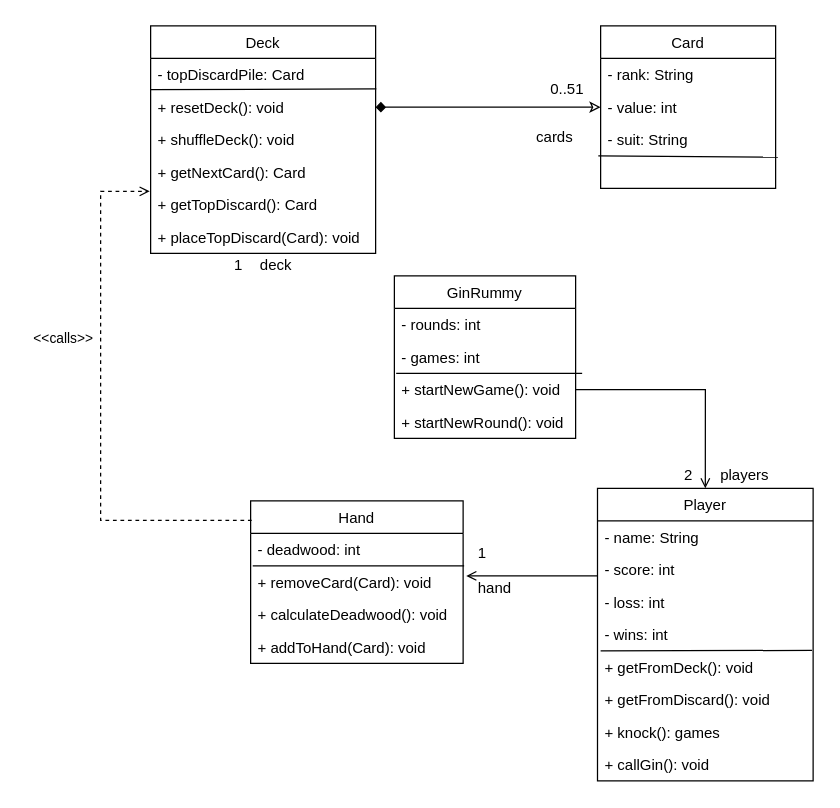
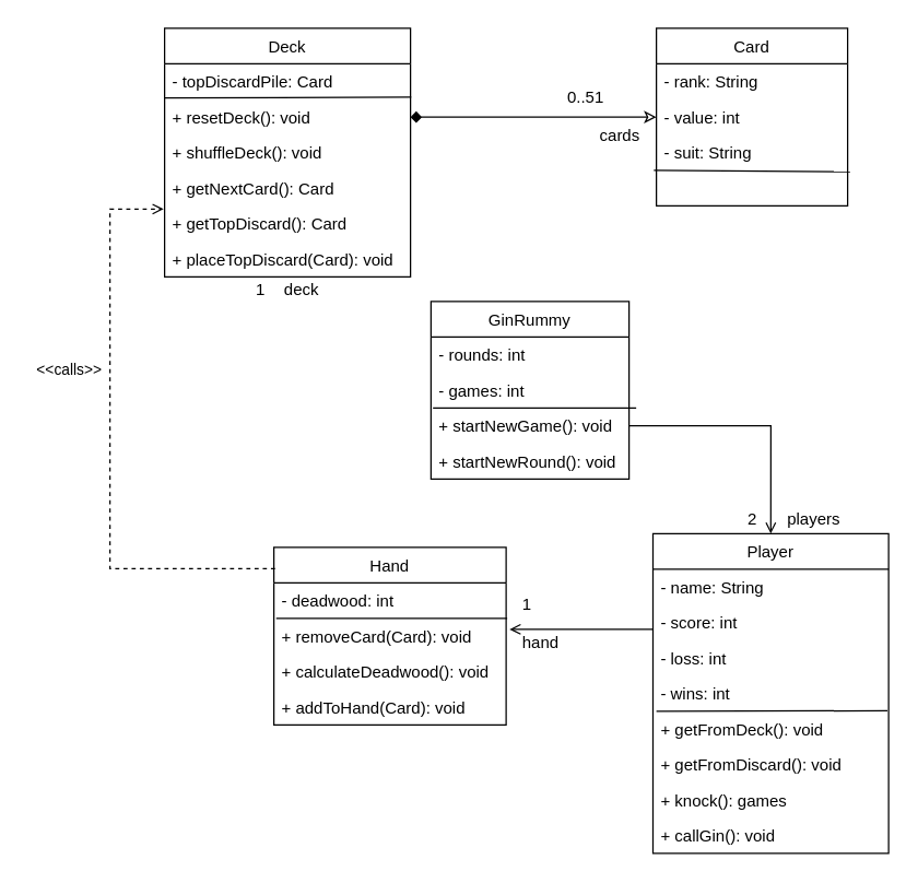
  <mxCell id="0" />
  <mxCell id="1" parent="0" />
  <mxCell id="2" value="Deck" style="swimlane;fontStyle=0;childLayout=stackLayout;horizontal=1;startSize=26;horizontalStack=0;resizeParent=1;resizeParentMax=0;resizeLast=0;collapsible=1;marginBottom=0;" vertex="1" parent="1"><mxGeometry x="120" y="20" width="180" height="182" as="geometry"><mxRectangle x="230" y="430" width="60" height="26" as="alternateBounds" /></mxGeometry></mxCell>
  <mxCell id="3" value="- topDiscardPile: Card" style="text;fillColor=none;align=left;verticalAlign=top;spacingLeft=4;spacingRight=4;overflow=hidden;rotatable=0;points=[[0,0.5],[1,0.5]];portConstraint=eastwest;" vertex="1" parent="2"><mxGeometry y="26" width="180" height="26" as="geometry" /></mxCell>
  <mxCell id="4" value="" style="endArrow=none;html=1;fontSize=11;entryX=1.003;entryY=-0.062;entryDx=0;entryDy=0;entryPerimeter=0;" edge="1" parent="2" target="5"><mxGeometry width="50" height="50" relative="1" as="geometry"><mxPoint y="51" as="sourcePoint" /><mxPoint x="143.66" y="52" as="targetPoint" /></mxGeometry></mxCell>
  <mxCell id="5" value="+ resetDeck(): void" style="text;strokeColor=none;fillColor=none;align=left;verticalAlign=top;spacingLeft=4;spacingRight=4;overflow=hidden;rotatable=0;points=[[0,0.5],[1,0.5]];portConstraint=eastwest;" vertex="1" parent="2"><mxGeometry y="52" width="180" height="26" as="geometry" /></mxCell>
  <mxCell id="6" value="+ shuffleDeck(): void" style="text;strokeColor=none;fillColor=none;align=left;verticalAlign=top;spacingLeft=4;spacingRight=4;overflow=hidden;rotatable=0;points=[[0,0.5],[1,0.5]];portConstraint=eastwest;" vertex="1" parent="2"><mxGeometry y="78" width="180" height="26" as="geometry" /></mxCell>
  <mxCell id="7" value="+ getNextCard(): Card" style="text;strokeColor=none;fillColor=none;align=left;verticalAlign=top;spacingLeft=4;spacingRight=4;overflow=hidden;rotatable=0;points=[[0,0.5],[1,0.5]];portConstraint=eastwest;" vertex="1" parent="2"><mxGeometry y="104" width="180" height="26" as="geometry" /></mxCell>
  <mxCell id="8" value="+ getTopDiscard(): Card" style="text;strokeColor=none;fillColor=none;align=left;verticalAlign=top;spacingLeft=4;spacingRight=4;overflow=hidden;rotatable=0;points=[[0,0.5],[1,0.5]];portConstraint=eastwest;" vertex="1" parent="2"><mxGeometry y="130" width="180" height="26" as="geometry" /></mxCell>
  <mxCell id="9" value="+ placeTopDiscard(Card): void" style="text;strokeColor=none;fillColor=none;align=left;verticalAlign=top;spacingLeft=4;spacingRight=4;overflow=hidden;rotatable=0;points=[[0,0.5],[1,0.5]];portConstraint=eastwest;" vertex="1" parent="2"><mxGeometry y="156" width="180" height="26" as="geometry" /></mxCell>
  <mxCell id="10" value="Player" style="swimlane;fontStyle=0;childLayout=stackLayout;horizontal=1;startSize=26;horizontalStack=0;resizeParent=1;resizeParentMax=0;resizeLast=0;collapsible=1;marginBottom=0;" vertex="1" parent="1"><mxGeometry x="477.5" y="390" width="172.5" height="234" as="geometry" /></mxCell>
  <mxCell id="11" value="- name: String" style="text;fillColor=none;align=left;verticalAlign=top;spacingLeft=4;spacingRight=4;overflow=hidden;rotatable=0;points=[[0,0.5],[1,0.5]];portConstraint=eastwest;" vertex="1" parent="10"><mxGeometry y="26" width="172.5" height="26" as="geometry" /></mxCell>
  <mxCell id="12" value="- score: int" style="text;fillColor=none;align=left;verticalAlign=top;spacingLeft=4;spacingRight=4;overflow=hidden;rotatable=0;points=[[0,0.5],[1,0.5]];portConstraint=eastwest;sketch=0;" vertex="1" parent="10"><mxGeometry y="52" width="172.5" height="26" as="geometry" /></mxCell>
  <mxCell id="13" value="- loss: int" style="text;fillColor=none;align=left;verticalAlign=top;spacingLeft=4;spacingRight=4;overflow=hidden;rotatable=0;points=[[0,0.5],[1,0.5]];portConstraint=eastwest;" vertex="1" parent="10"><mxGeometry y="78" width="172.5" height="26" as="geometry" /></mxCell>
  <mxCell id="14" value="- wins: int" style="text;fillColor=none;align=left;verticalAlign=top;spacingLeft=4;spacingRight=4;overflow=hidden;rotatable=0;points=[[0,0.5],[1,0.5]];portConstraint=eastwest;" vertex="1" parent="10"><mxGeometry y="104" width="172.5" height="26" as="geometry" /></mxCell>
  <mxCell id="15" value="+ getFromDeck(): void" style="text;fillColor=none;align=left;verticalAlign=top;spacingLeft=4;spacingRight=4;overflow=hidden;rotatable=0;points=[[0,0.5],[1,0.5]];portConstraint=eastwest;" vertex="1" parent="10"><mxGeometry y="130" width="172.5" height="26" as="geometry" /></mxCell>
  <mxCell id="16" value="+ getFromDiscard(): void" style="text;fillColor=none;align=left;verticalAlign=top;spacingLeft=4;spacingRight=4;overflow=hidden;rotatable=0;points=[[0,0.5],[1,0.5]];portConstraint=eastwest;" vertex="1" parent="10"><mxGeometry y="156" width="172.5" height="26" as="geometry" /></mxCell>
  <mxCell id="17" value="+ knock(): games " style="text;fillColor=none;align=left;verticalAlign=top;spacingLeft=4;spacingRight=4;overflow=hidden;rotatable=0;points=[[0,0.5],[1,0.5]];portConstraint=eastwest;" vertex="1" parent="10"><mxGeometry y="182" width="172.5" height="26" as="geometry" /></mxCell>
  <mxCell id="18" value="+ callGin(): void" style="text;fillColor=none;align=left;verticalAlign=top;spacingLeft=4;spacingRight=4;overflow=hidden;rotatable=0;points=[[0,0.5],[1,0.5]];portConstraint=eastwest;" vertex="1" parent="10"><mxGeometry y="208" width="172.5" height="26" as="geometry" /></mxCell>
  <mxCell id="19" value="Hand" style="swimlane;fontStyle=0;childLayout=stackLayout;horizontal=1;startSize=26;horizontalStack=0;resizeParent=1;resizeParentMax=0;resizeLast=0;collapsible=1;marginBottom=0;" vertex="1" parent="1"><mxGeometry x="200" y="400" width="170" height="130" as="geometry" /></mxCell>
  <mxCell id="20" value="- deadwood: int" style="text;fillColor=none;align=left;verticalAlign=top;spacingLeft=4;spacingRight=4;overflow=hidden;rotatable=0;points=[[0,0.5],[1,0.5]];portConstraint=eastwest;" vertex="1" parent="19"><mxGeometry y="26" width="170" height="26" as="geometry" /></mxCell>
  <mxCell id="21" value="+ removeCard(Card): void" style="text;strokeColor=none;fillColor=none;align=left;verticalAlign=top;spacingLeft=4;spacingRight=4;overflow=hidden;rotatable=0;points=[[0,0.5],[1,0.5]];portConstraint=eastwest;" vertex="1" parent="19"><mxGeometry y="52" width="170" height="26" as="geometry" /></mxCell>
  <mxCell id="22" value="+ calculateDeadwood(): void" style="text;strokeColor=none;fillColor=none;align=left;verticalAlign=top;spacingLeft=4;spacingRight=4;overflow=hidden;rotatable=0;points=[[0,0.5],[1,0.5]];portConstraint=eastwest;" vertex="1" parent="19"><mxGeometry y="78" width="170" height="26" as="geometry" /></mxCell>
  <mxCell id="23" value="+ addToHand(Card): void" style="text;strokeColor=none;fillColor=none;align=left;verticalAlign=top;spacingLeft=4;spacingRight=4;overflow=hidden;rotatable=0;points=[[0,0.5],[1,0.5]];portConstraint=eastwest;" vertex="1" parent="19"><mxGeometry y="104" width="170" height="26" as="geometry" /></mxCell>
  <mxCell id="24" value="Card" style="swimlane;fontStyle=0;childLayout=stackLayout;horizontal=1;startSize=26;horizontalStack=0;resizeParent=1;resizeParentMax=0;resizeLast=0;collapsible=1;marginBottom=0;" vertex="1" parent="1"><mxGeometry x="480" y="20" width="140" height="130" as="geometry"><mxRectangle x="520" y="430" width="60" height="26" as="alternateBounds" /></mxGeometry></mxCell>
  <mxCell id="25" value="- rank: String" style="text;strokeColor=none;fillColor=none;align=left;verticalAlign=top;spacingLeft=4;spacingRight=4;overflow=hidden;rotatable=0;points=[[0,0.5],[1,0.5]];portConstraint=eastwest;" vertex="1" parent="24"><mxGeometry y="26" width="140" height="26" as="geometry" /></mxCell>
  <mxCell id="26" value="- value: int" style="text;strokeColor=none;fillColor=none;align=left;verticalAlign=top;spacingLeft=4;spacingRight=4;overflow=hidden;rotatable=0;points=[[0,0.5],[1,0.5]];portConstraint=eastwest;" vertex="1" parent="24"><mxGeometry y="52" width="140" height="26" as="geometry" /></mxCell>
  <mxCell id="27" value="- suit: String" style="text;strokeColor=none;fillColor=none;align=left;verticalAlign=top;spacingLeft=4;spacingRight=4;overflow=hidden;rotatable=0;points=[[0,0.5],[1,0.5]];portConstraint=eastwest;" vertex="1" parent="24"><mxGeometry y="78" width="140" height="26" as="geometry" /></mxCell>
  <mxCell id="28" value="" style="endArrow=none;html=1;fontSize=11;entryX=1.008;entryY=1;entryDx=0;entryDy=0;entryPerimeter=0;" edge="1" parent="24"><mxGeometry width="50" height="50" relative="1" as="geometry"><mxPoint x="-1.83" y="104" as="sourcePoint" /><mxPoint x="141.83" y="105" as="targetPoint" /></mxGeometry></mxCell>
  <mxCell id="29" value="" style="text;fillColor=none;align=left;verticalAlign=top;spacingLeft=4;spacingRight=4;overflow=hidden;rotatable=0;points=[[0,0.5],[1,0.5]];portConstraint=eastwest;" vertex="1" parent="24"><mxGeometry y="104" width="140" height="26" as="geometry" /></mxCell>
  <mxCell id="30" value="GinRummy" style="swimlane;fontStyle=0;childLayout=stackLayout;horizontal=1;startSize=26;horizontalStack=0;resizeParent=1;resizeParentMax=0;resizeLast=0;collapsible=1;marginBottom=0;" vertex="1" parent="1"><mxGeometry x="315" y="220" width="145" height="130" as="geometry" /></mxCell>
  <mxCell id="31" value="- rounds: int" style="text;fillColor=none;align=left;verticalAlign=top;spacingLeft=4;spacingRight=4;overflow=hidden;rotatable=0;points=[[0,0.5],[1,0.5]];portConstraint=eastwest;" vertex="1" parent="30"><mxGeometry y="26" width="145" height="26" as="geometry" /></mxCell>
  <mxCell id="32" value="- games: int" style="text;fillColor=none;align=left;verticalAlign=top;spacingLeft=4;spacingRight=4;overflow=hidden;rotatable=0;points=[[0,0.5],[1,0.5]];portConstraint=eastwest;" vertex="1" parent="30"><mxGeometry y="52" width="145" height="26" as="geometry" /></mxCell>
  <mxCell id="33" value="+ startNewGame(): void" style="text;strokeColor=none;fillColor=none;align=left;verticalAlign=top;spacingLeft=4;spacingRight=4;overflow=hidden;rotatable=0;points=[[0,0.5],[1,0.5]];portConstraint=eastwest;" vertex="1" parent="30"><mxGeometry y="78" width="145" height="26" as="geometry" /></mxCell>
  <mxCell id="34" value="+ startNewRound(): void" style="text;strokeColor=none;fillColor=none;align=left;verticalAlign=top;spacingLeft=4;spacingRight=4;overflow=hidden;rotatable=0;points=[[0,0.5],[1,0.5]];portConstraint=eastwest;" vertex="1" parent="30"><mxGeometry y="104" width="145" height="26" as="geometry" /></mxCell>
  <mxCell id="35" value="" style="endArrow=none;html=1;fontSize=11;exitX=0.01;exitY=0;exitDx=0;exitDy=0;exitPerimeter=0;entryX=1.036;entryY=0;entryDx=0;entryDy=0;entryPerimeter=0;" edge="1" parent="30" source="33" target="33"><mxGeometry width="50" height="50" relative="1" as="geometry"><mxPoint x="95" y="110" as="sourcePoint" /><mxPoint x="145" y="60" as="targetPoint" /></mxGeometry></mxCell>
  <mxCell id="36" style="rounded=0;orthogonalLoop=1;jettySize=auto;html=1;exitX=1;exitY=0.5;exitDx=0;exitDy=0;entryX=0;entryY=0.5;entryDx=0;entryDy=0;startArrow=diamond;startFill=1;endArrow=classic;endFill=0;" edge="1" parent="1" source="5" target="26"><mxGeometry relative="1" as="geometry" /></mxCell>
- <mxCell id="37" value="0..51" style="text;html=1;align=center;verticalAlign=middle;resizable=0;points=[];autosize=1;strokeColor=none;" vertex="1" parent="1"><mxGeometry x="432.5" y="61" width="40" height="20" as="geometry" /></mxCell>
- <mxCell id="38" value="cards" style="text;html=1;align=center;verticalAlign=middle;resizable=0;points=[];autosize=1;strokeColor=none;" vertex="1" parent="1"><mxGeometry x="417.5" y="99" width="50" height="20" as="geometry" /></mxCell>
+ <mxCell id="37" value="0..51" style="text;html=1;align=center;verticalAlign=middle;resizable=0;points=[];autosize=1;strokeColor=none;" vertex="1" parent="1"><mxGeometry x="407.5" y="61" width="40" height="20" as="geometry" /></mxCell>
+ <mxCell id="38" value="cards" style="text;html=1;align=center;verticalAlign=middle;resizable=0;points=[];autosize=1;strokeColor=none;" vertex="1" parent="1"><mxGeometry x="427.5" y="89" width="50" height="20" as="geometry" /></mxCell>
  <mxCell id="39" style="edgeStyle=none;rounded=0;orthogonalLoop=1;jettySize=auto;html=1;exitX=0;exitY=0.5;exitDx=0;exitDy=0;entryX=1;entryY=0.5;entryDx=0;entryDy=0;startArrow=none;startFill=0;endArrow=open;endFill=0;" edge="1" parent="1"><mxGeometry relative="1" as="geometry"><mxPoint x="477.5" y="460" as="sourcePoint" /><mxPoint x="372.5" y="460" as="targetPoint" /></mxGeometry></mxCell>
  <mxCell id="40" value="1" style="text;html=1;align=center;verticalAlign=middle;resizable=0;points=[];autosize=1;strokeColor=none;" vertex="1" parent="1"><mxGeometry x="375" y="432" width="20" height="20" as="geometry" /></mxCell>
  <mxCell id="41" value="hand" style="text;html=1;align=center;verticalAlign=middle;resizable=0;points=[];autosize=1;strokeColor=none;" vertex="1" parent="1"><mxGeometry x="375" y="460" width="40" height="20" as="geometry" /></mxCell>
  <mxCell id="42" value="1" style="text;html=1;align=center;verticalAlign=middle;resizable=0;points=[];autosize=1;strokeColor=none;" vertex="1" parent="1"><mxGeometry x="180" y="202" width="20" height="20" as="geometry" /></mxCell>
  <mxCell id="43" value="deck" style="text;html=1;align=center;verticalAlign=middle;resizable=0;points=[];autosize=1;strokeColor=none;" vertex="1" parent="1"><mxGeometry x="200" y="202" width="40" height="20" as="geometry" /></mxCell>
  <mxCell id="44" style="edgeStyle=orthogonalEdgeStyle;rounded=0;orthogonalLoop=1;jettySize=auto;html=1;exitX=1;exitY=0.5;exitDx=0;exitDy=0;entryX=0.5;entryY=0;entryDx=0;entryDy=0;startArrow=none;startFill=0;endArrow=open;endFill=0;" edge="1" parent="1" source="33" target="10"><mxGeometry relative="1" as="geometry" /></mxCell>
  <mxCell id="45" value="2" style="text;html=1;align=center;verticalAlign=middle;resizable=0;points=[];autosize=1;strokeColor=none;" vertex="1" parent="1"><mxGeometry x="540" y="370" width="20" height="20" as="geometry" /></mxCell>
  <mxCell id="46" value="players" style="text;html=1;align=center;verticalAlign=middle;resizable=0;points=[];autosize=1;strokeColor=none;" vertex="1" parent="1"><mxGeometry x="570" y="370" width="50" height="20" as="geometry" /></mxCell>
  <mxCell id="47" value="" style="endArrow=none;html=1;fontSize=11;entryX=0.995;entryY=-0.015;entryDx=0;entryDy=0;entryPerimeter=0;" edge="1" parent="1" target="15"><mxGeometry width="50" height="50" relative="1" as="geometry"><mxPoint x="480" y="520" as="sourcePoint" /><mxPoint x="624" y="520" as="targetPoint" /></mxGeometry></mxCell>
  <mxCell id="48" value="" style="endArrow=none;html=1;fontSize=11;exitX=0.01;exitY=0;exitDx=0;exitDy=0;exitPerimeter=0;entryX=-0.21;entryY=1;entryDx=0;entryDy=0;entryPerimeter=0;" edge="1" parent="1" source="21" target="40"><mxGeometry width="50" height="50" relative="1" as="geometry"><mxPoint x="410" y="330" as="sourcePoint" /><mxPoint x="460" y="280" as="targetPoint" /></mxGeometry></mxCell>
  <mxCell id="49" style="edgeStyle=orthogonalEdgeStyle;rounded=0;orthogonalLoop=1;jettySize=auto;html=1;exitX=0.005;exitY=0.12;exitDx=0;exitDy=0;fontSize=11;startArrow=none;startFill=0;endArrow=open;endFill=0;dashed=1;entryX=-0.004;entryY=0.092;entryDx=0;entryDy=0;entryPerimeter=0;exitPerimeter=0;" edge="1" parent="1" source="19" target="8"><mxGeometry relative="1" as="geometry"><mxPoint x="110" y="150" as="targetPoint" /><Array as="points"><mxPoint x="80" y="416" /><mxPoint x="80" y="152" /></Array></mxGeometry></mxCell>
  <mxCell id="50" value="&amp;lt;&amp;lt;calls&amp;gt;&amp;gt;" style="text;html=1;align=center;verticalAlign=middle;resizable=0;points=[];autosize=1;strokeColor=none;fontSize=11;" vertex="1" parent="1"><mxGeometry x="20" y="260" width="60" height="20" as="geometry" /></mxCell>
